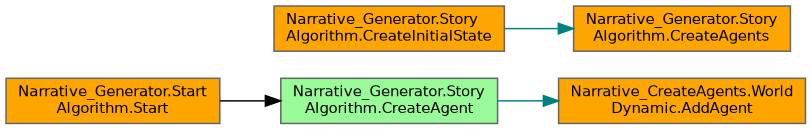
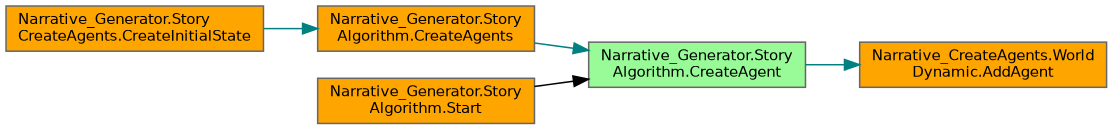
  digraph {
    rankdir=RL
    node [color=grey40 fillcolor=orange fontname=Helvetica fontsize=10 shape=box style=filled]
    edge [color=teal dir=back fontname=Helvetica fontsize=10 labelfontname=Helvetica labelfontsize=10 style=solid]
    n1 [color=gray40 fontcolor=black height=0.2 label="Narrative_CreateAgents.World\lDynamic.AddAgent" width=0.4]
    n2 [fillcolor=palegreen height=0.2 label="Narrative_Generator.Story\lAlgorithm.CreateAgent" width=0.4]
    n3 [height=0.2 label="Narrative_Generator.Story\lAlgorithm.CreateAgents" width=0.4]
-   n4 [height=0.2 label="Narrative_Generator.Start\lAlgorithm.Start" width=0.4]
-   n5 [height=0.2 label="Narrative_Generator.Story\lAlgorithm.CreateInitialState" width=0.4]
+   n4 [height=0.2 label="Narrative_Generator.Story\lAlgorithm.Start" width=0.4]
+   n5 [height=0.2 label="Narrative_Generator.Story\lCreateAgents.CreateInitialState" width=0.4]
    n1 -> n2
+   n2 -> n3
    n2 -> n4 [color=black]
    n3 -> n5
  }
